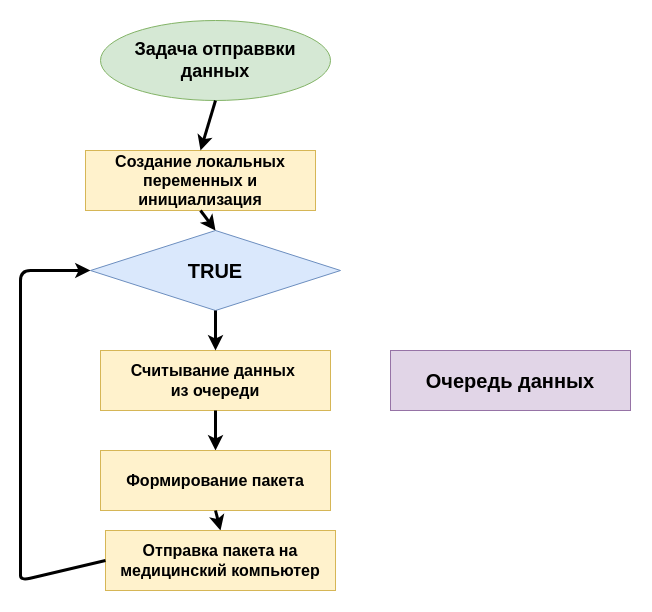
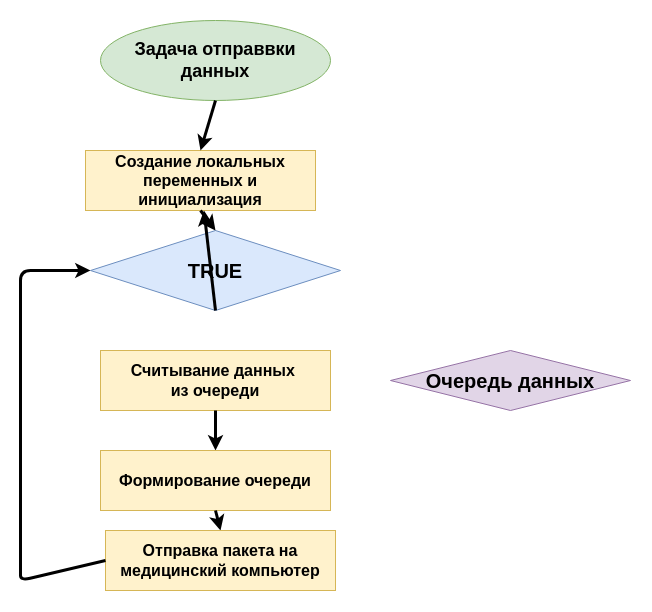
  <mxCell id="0" />
  <mxCell id="1" parent="0" />
  <mxCell id="2" value="&lt;font style=&quot;font-size: 18px&quot;&gt;&lt;b&gt;Задача отправвки данных&lt;br&gt;&lt;/b&gt;&lt;/font&gt;" style="ellipse;whiteSpace=wrap;html=1;fillColor=#d5e8d4;strokeColor=#82b366;" vertex="1" parent="1"><mxGeometry x="100" y="20" width="230" height="80" as="geometry" /></mxCell>
  <mxCell id="3" value="&lt;font style=&quot;font-size: 16px&quot;&gt;&lt;b&gt;Создание локальных переменных и инициализация&lt;/b&gt;&lt;/font&gt;" style="rounded=0;whiteSpace=wrap;html=1;fillColor=#fff2cc;strokeColor=#d6b656;" vertex="1" parent="1"><mxGeometry x="85" y="150" width="230" height="60" as="geometry" /></mxCell>
  <mxCell id="4" value="" style="endArrow=classic;html=1;exitX=0.5;exitY=1;exitDx=0;exitDy=0;entryX=0.5;entryY=0;entryDx=0;entryDy=0;strokeWidth=3;" edge="1" parent="1" source="2" target="3"><mxGeometry width="50" height="50" relative="1" as="geometry"><mxPoint x="-755" y="140" as="sourcePoint" /><mxPoint x="-755" y="170" as="targetPoint" /></mxGeometry></mxCell>
  <mxCell id="5" value="&lt;font style=&quot;font-size: 16px&quot;&gt;&lt;b&gt;Считывание данных&amp;nbsp;&lt;br&gt;из очереди&lt;br&gt;&lt;/b&gt;&lt;/font&gt;" style="rounded=0;whiteSpace=wrap;html=1;fillColor=#fff2cc;strokeColor=#d6b656;" vertex="1" parent="1"><mxGeometry x="100" y="350" width="230" height="60" as="geometry" /></mxCell>
  <mxCell id="6" value="" style="endArrow=classic;html=1;exitX=0.5;exitY=1;exitDx=0;exitDy=0;entryX=0.5;entryY=0;entryDx=0;entryDy=0;strokeWidth=3;" edge="1" parent="1" target="7"><mxGeometry width="50" height="50" relative="1" as="geometry"><mxPoint x="215" y="410" as="sourcePoint" /><mxPoint x="215" y="440" as="targetPoint" /></mxGeometry></mxCell>
- <mxCell id="7" value="&lt;font style=&quot;font-size: 16px&quot;&gt;&lt;b&gt;Формирование пакета&lt;br&gt;&lt;/b&gt;&lt;/font&gt;" style="rounded=0;whiteSpace=wrap;html=1;fillColor=#fff2cc;strokeColor=#d6b656;" vertex="1" parent="1"><mxGeometry x="100" y="450" width="230" height="60" as="geometry" /></mxCell>
+ <mxCell id="7" value="&lt;font style=&quot;font-size: 16px&quot;&gt;&lt;b&gt;Формирование очереди&lt;br&gt;&lt;/b&gt;&lt;/font&gt;" style="rounded=0;whiteSpace=wrap;html=1;fillColor=#fff2cc;strokeColor=#d6b656;" vertex="1" parent="1"><mxGeometry x="100" y="450" width="230" height="60" as="geometry" /></mxCell>
  <mxCell id="8" value="" style="endArrow=classic;html=1;entryX=0.5;entryY=0;entryDx=0;entryDy=0;strokeWidth=3;" edge="1" parent="1" target="9"><mxGeometry width="50" height="50" relative="1" as="geometry"><mxPoint x="215" y="510" as="sourcePoint" /><mxPoint x="215" y="530" as="targetPoint" /></mxGeometry></mxCell>
  <mxCell id="9" value="&lt;font style=&quot;font-size: 16px&quot;&gt;&lt;b&gt;Отправка пакета на&lt;br&gt;медицинский компьютер&lt;br&gt;&lt;/b&gt;&lt;/font&gt;" style="rounded=0;whiteSpace=wrap;html=1;fillColor=#fff2cc;strokeColor=#d6b656;" vertex="1" parent="1"><mxGeometry x="105" y="530" width="230" height="60" as="geometry" /></mxCell>
  <mxCell id="10" value="&lt;font style=&quot;font-size: 20px&quot;&gt;&lt;b&gt;TRUE&lt;/b&gt;&lt;/font&gt;" style="rhombus;whiteSpace=wrap;html=1;fillColor=#dae8fc;strokeColor=#6c8ebf;" vertex="1" parent="1"><mxGeometry x="90" y="230" width="250" height="80" as="geometry" /></mxCell>
- <mxCell id="11" value="" style="endArrow=classic;html=1;exitX=0.5;exitY=1;exitDx=0;exitDy=0;entryX=0.5;entryY=0;entryDx=0;entryDy=0;strokeWidth=3;" edge="1" parent="1" source="10" target="5"><mxGeometry width="50" height="50" relative="1" as="geometry"><mxPoint x="235" y="100" as="sourcePoint" /><mxPoint x="215" y="340" as="targetPoint" /></mxGeometry></mxCell>
+ <mxCell id="11" value="" style="endArrow=classic;html=1;exitX=0.5;exitY=1;exitDx=0;exitDy=0;strokeWidth=3;" edge="1" parent="1" source="10" target="3"><mxGeometry width="50" height="50" relative="1" as="geometry"><mxPoint x="235" y="100" as="sourcePoint" /><mxPoint x="215" y="340" as="targetPoint" /></mxGeometry></mxCell>
  <mxCell id="12" value="" style="endArrow=classic;html=1;exitX=0;exitY=0.5;exitDx=0;exitDy=0;strokeWidth=3;entryX=0;entryY=0.5;entryDx=0;entryDy=0;" edge="1" parent="1" target="10" source="9"><mxGeometry width="50" height="50" relative="1" as="geometry"><mxPoint x="100" y="570" as="sourcePoint" /><mxPoint x="235" y="560" as="targetPoint" /><Array as="points"><mxPoint x="20" y="580" /><mxPoint x="20" y="570" /><mxPoint x="20" y="270" /></Array></mxGeometry></mxCell>
  <mxCell id="13" value="" style="endArrow=classic;html=1;exitX=0.5;exitY=1;exitDx=0;exitDy=0;strokeWidth=3;" edge="1" parent="1" source="3"><mxGeometry width="50" height="50" relative="1" as="geometry"><mxPoint x="225" y="320" as="sourcePoint" /><mxPoint x="215" y="230" as="targetPoint" /></mxGeometry></mxCell>
- <mxCell id="14" value="&lt;font style=&quot;font-size: 20px&quot;&gt;&lt;b&gt;Очередь данных&lt;/b&gt;&lt;/font&gt;" style="rounded=0;whiteSpace=wrap;html=1;fillColor=#e1d5e7;strokeColor=#9673a6;" vertex="1" parent="1"><mxGeometry x="390" y="350" width="240" height="60" as="geometry" /></mxCell>
+ <mxCell id="14" value="&lt;font style=&quot;font-size: 20px&quot;&gt;&lt;b&gt;Очередь данных&lt;/b&gt;&lt;/font&gt;" style="rhombus;whiteSpace=wrap;html=1;fillColor=#e1d5e7;strokeColor=#9673a6;" vertex="1" parent="1"><mxGeometry x="390" y="350" width="240" height="60" as="geometry" /></mxCell>
